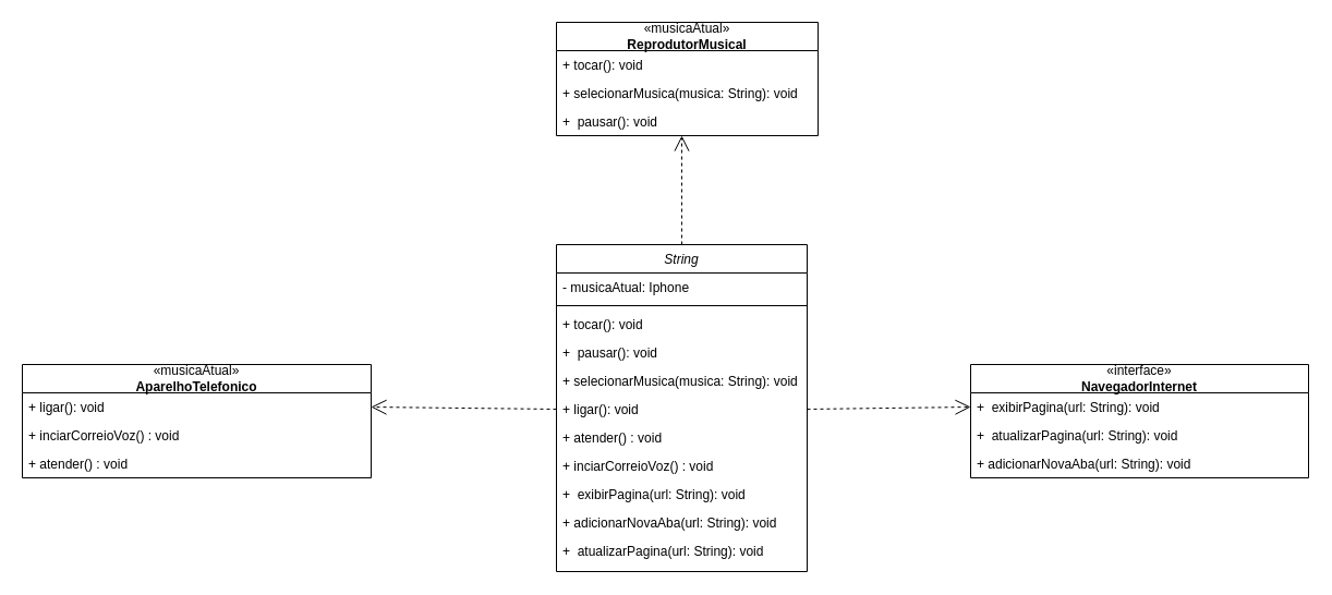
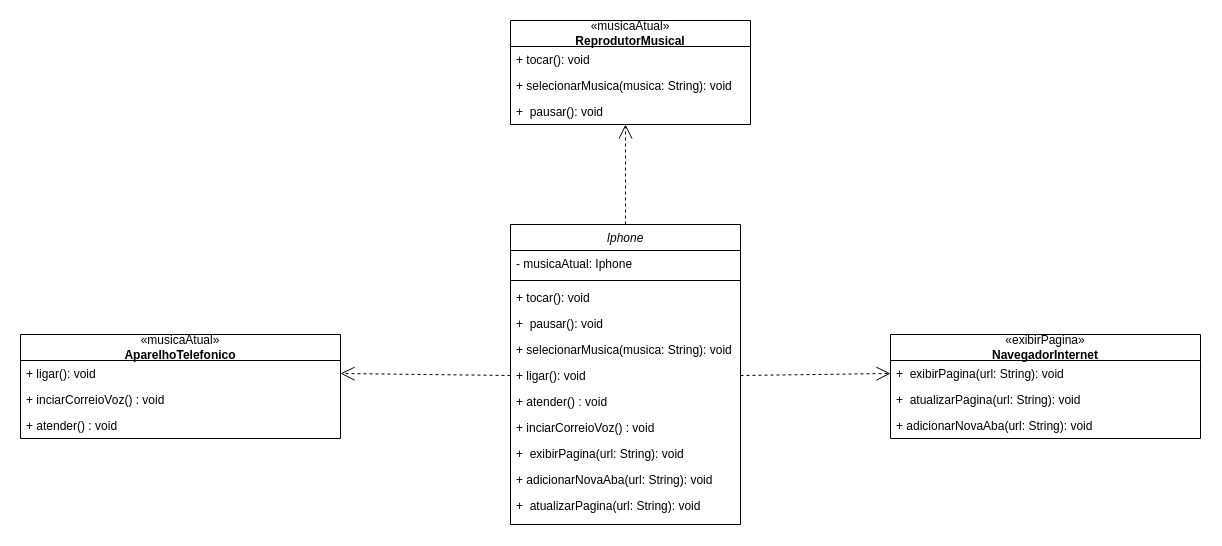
  <mxCell id="0" />
  <mxCell id="1" parent="0" />
- <mxCell id="2" value="String" style="swimlane;fontStyle=2;align=center;verticalAlign=top;childLayout=stackLayout;horizontal=1;startSize=26;horizontalStack=0;resizeParent=1;resizeLast=0;collapsible=1;marginBottom=0;rounded=0;shadow=0;strokeWidth=1;" parent="1" vertex="1"><mxGeometry x="510" y="224" width="230" height="300" as="geometry"><mxRectangle x="230" y="140" width="160" height="26" as="alternateBounds" /></mxGeometry></mxCell>
+ <mxCell id="2" value="Iphone" style="swimlane;fontStyle=2;align=center;verticalAlign=top;childLayout=stackLayout;horizontal=1;startSize=26;horizontalStack=0;resizeParent=1;resizeLast=0;collapsible=1;marginBottom=0;rounded=0;shadow=0;strokeWidth=1;" parent="1" vertex="1"><mxGeometry x="510" y="224" width="230" height="300" as="geometry"><mxRectangle x="230" y="140" width="160" height="26" as="alternateBounds" /></mxGeometry></mxCell>
  <mxCell id="3" value="- musicaAtual: Iphone    " style="text;align=left;verticalAlign=top;spacingLeft=4;spacingRight=4;overflow=hidden;rotatable=0;points=[[0,0.5],[1,0.5]];portConstraint=eastwest;" parent="2" vertex="1"><mxGeometry y="26" width="230" height="26" as="geometry" /></mxCell>
  <mxCell id="4" value="" style="line;html=1;strokeWidth=1;align=left;verticalAlign=middle;spacingTop=-1;spacingLeft=3;spacingRight=3;rotatable=0;labelPosition=right;points=[];portConstraint=eastwest;" parent="2" vertex="1"><mxGeometry y="52" width="230" height="8" as="geometry" /></mxCell>
  <mxCell id="5" value="+ tocar(): void    " style="text;align=left;verticalAlign=top;spacingLeft=4;spacingRight=4;overflow=hidden;rotatable=0;points=[[0,0.5],[1,0.5]];portConstraint=eastwest;" parent="2" vertex="1"><mxGeometry y="60" width="230" height="26" as="geometry" /></mxCell>
  <mxCell id="6" value="+  pausar(): void    " style="text;align=left;verticalAlign=top;spacingLeft=4;spacingRight=4;overflow=hidden;rotatable=0;points=[[0,0.5],[1,0.5]];portConstraint=eastwest;" vertex="1" parent="2"><mxGeometry y="86" width="230" height="26" as="geometry" /></mxCell>
  <mxCell id="7" value="+ selecionarMusica(musica: String): void" style="text;align=left;verticalAlign=top;spacingLeft=4;spacingRight=4;overflow=hidden;rotatable=0;points=[[0,0.5],[1,0.5]];portConstraint=eastwest;" vertex="1" parent="2"><mxGeometry y="112" width="230" height="26" as="geometry" /></mxCell>
  <mxCell id="8" value="+ ligar(): void&#10;    " style="text;align=left;verticalAlign=top;spacingLeft=4;spacingRight=4;overflow=hidden;rotatable=0;points=[[0,0.5],[1,0.5]];portConstraint=eastwest;" vertex="1" parent="2"><mxGeometry y="138" width="230" height="26" as="geometry" /></mxCell>
  <mxCell id="9" value="+ atender() : void&#10;   " style="text;align=left;verticalAlign=top;spacingLeft=4;spacingRight=4;overflow=hidden;rotatable=0;points=[[0,0.5],[1,0.5]];portConstraint=eastwest;" vertex="1" parent="2"><mxGeometry y="164" width="230" height="26" as="geometry" /></mxCell>
  <mxCell id="10" value="+ inciarCorreioVoz() : void&#10;  " style="text;align=left;verticalAlign=top;spacingLeft=4;spacingRight=4;overflow=hidden;rotatable=0;points=[[0,0.5],[1,0.5]];portConstraint=eastwest;" vertex="1" parent="2"><mxGeometry y="190" width="230" height="26" as="geometry" /></mxCell>
  <mxCell id="11" value="+  exibirPagina(url: String): void&#10;    " style="text;align=left;verticalAlign=top;spacingLeft=4;spacingRight=4;overflow=hidden;rotatable=0;points=[[0,0.5],[1,0.5]];portConstraint=eastwest;" vertex="1" parent="2"><mxGeometry y="216" width="230" height="26" as="geometry" /></mxCell>
  <mxCell id="12" value="+ adicionarNovaAba(url: String): void&#10;    " style="text;align=left;verticalAlign=top;spacingLeft=4;spacingRight=4;overflow=hidden;rotatable=0;points=[[0,0.5],[1,0.5]];portConstraint=eastwest;" vertex="1" parent="2"><mxGeometry y="242" width="230" height="26" as="geometry" /></mxCell>
  <mxCell id="13" value="+  atualizarPagina(url: String): void&#10;    " style="text;align=left;verticalAlign=top;spacingLeft=4;spacingRight=4;overflow=hidden;rotatable=0;points=[[0,0.5],[1,0.5]];portConstraint=eastwest;" vertex="1" parent="2"><mxGeometry y="268" width="230" height="26" as="geometry" /></mxCell>
  <mxCell id="14" value="«musicaAtual»&lt;br style=&quot;border-color: var(--border-color);&quot;&gt;&lt;b&gt;ReprodutorMusical&lt;/b&gt;" style="swimlane;fontStyle=0;childLayout=stackLayout;horizontal=1;startSize=26;fillColor=none;horizontalStack=0;resizeParent=1;resizeParentMax=0;resizeLast=0;collapsible=1;marginBottom=0;whiteSpace=wrap;html=1;" vertex="1" parent="1"><mxGeometry x="510" y="20" width="240" height="104" as="geometry" /></mxCell>
  <mxCell id="15" value="+ tocar(): void    " style="text;align=left;verticalAlign=top;spacingLeft=4;spacingRight=4;overflow=hidden;rotatable=0;points=[[0,0.5],[1,0.5]];portConstraint=eastwest;" vertex="1" parent="14"><mxGeometry y="26" width="240" height="26" as="geometry" /></mxCell>
  <mxCell id="16" value="+ selecionarMusica(musica: String): void" style="text;align=left;verticalAlign=top;spacingLeft=4;spacingRight=4;overflow=hidden;rotatable=0;points=[[0,0.5],[1,0.5]];portConstraint=eastwest;" vertex="1" parent="14"><mxGeometry y="52" width="240" height="26" as="geometry" /></mxCell>
  <mxCell id="17" value="+  pausar(): void    " style="text;align=left;verticalAlign=top;spacingLeft=4;spacingRight=4;overflow=hidden;rotatable=0;points=[[0,0.5],[1,0.5]];portConstraint=eastwest;" vertex="1" parent="14"><mxGeometry y="78" width="240" height="26" as="geometry" /></mxCell>
  <mxCell id="18" value="«musicaAtual»&lt;br style=&quot;border-color: var(--border-color);&quot;&gt;&lt;b&gt;AparelhoTelefonico&lt;/b&gt;" style="swimlane;fontStyle=0;childLayout=stackLayout;horizontal=1;startSize=26;fillColor=none;horizontalStack=0;resizeParent=1;resizeParentMax=0;resizeLast=0;collapsible=1;marginBottom=0;whiteSpace=wrap;html=1;" vertex="1" parent="1"><mxGeometry x="20" y="334" width="320" height="104" as="geometry" /></mxCell>
  <mxCell id="19" value="+ ligar(): void&#10;    " style="text;align=left;verticalAlign=top;spacingLeft=4;spacingRight=4;overflow=hidden;rotatable=0;points=[[0,0.5],[1,0.5]];portConstraint=eastwest;" vertex="1" parent="18"><mxGeometry y="26" width="320" height="26" as="geometry" /></mxCell>
  <mxCell id="20" value="+ inciarCorreioVoz() : void&#10;  " style="text;align=left;verticalAlign=top;spacingLeft=4;spacingRight=4;overflow=hidden;rotatable=0;points=[[0,0.5],[1,0.5]];portConstraint=eastwest;" vertex="1" parent="18"><mxGeometry y="52" width="320" height="26" as="geometry" /></mxCell>
  <mxCell id="21" value="+ atender() : void&#10;   " style="text;align=left;verticalAlign=top;spacingLeft=4;spacingRight=4;overflow=hidden;rotatable=0;points=[[0,0.5],[1,0.5]];portConstraint=eastwest;" vertex="1" parent="18"><mxGeometry y="78" width="320" height="26" as="geometry" /></mxCell>
- <mxCell id="22" value="«interface»&lt;br&gt;&lt;b&gt;NavegadorInternet&lt;/b&gt;" style="swimlane;fontStyle=0;childLayout=stackLayout;horizontal=1;startSize=26;fillColor=none;horizontalStack=0;resizeParent=1;resizeParentMax=0;resizeLast=0;collapsible=1;marginBottom=0;whiteSpace=wrap;html=1;" vertex="1" parent="1"><mxGeometry x="890" y="334" width="310" height="104" as="geometry" /></mxCell>
+ <mxCell id="22" value="«exibirPagina»&lt;br&gt;&lt;b&gt;NavegadorInternet&lt;/b&gt;" style="swimlane;fontStyle=0;childLayout=stackLayout;horizontal=1;startSize=26;fillColor=none;horizontalStack=0;resizeParent=1;resizeParentMax=0;resizeLast=0;collapsible=1;marginBottom=0;whiteSpace=wrap;html=1;" vertex="1" parent="1"><mxGeometry x="890" y="334" width="310" height="104" as="geometry" /></mxCell>
  <mxCell id="23" value="+  exibirPagina(url: String): void&#10;    " style="text;align=left;verticalAlign=top;spacingLeft=4;spacingRight=4;overflow=hidden;rotatable=0;points=[[0,0.5],[1,0.5]];portConstraint=eastwest;" vertex="1" parent="22"><mxGeometry y="26" width="310" height="26" as="geometry" /></mxCell>
  <mxCell id="24" value="+  atualizarPagina(url: String): void&#10;    " style="text;align=left;verticalAlign=top;spacingLeft=4;spacingRight=4;overflow=hidden;rotatable=0;points=[[0,0.5],[1,0.5]];portConstraint=eastwest;" vertex="1" parent="22"><mxGeometry y="52" width="310" height="26" as="geometry" /></mxCell>
  <mxCell id="25" value="+ adicionarNovaAba(url: String): void&#10;    " style="text;align=left;verticalAlign=top;spacingLeft=4;spacingRight=4;overflow=hidden;rotatable=0;points=[[0,0.5],[1,0.5]];portConstraint=eastwest;" vertex="1" parent="22"><mxGeometry y="78" width="310" height="26" as="geometry" /></mxCell>
  <mxCell id="26" value="" style="endArrow=open;endSize=12;dashed=1;html=1;rounded=0;exitX=0.5;exitY=0;exitDx=0;exitDy=0;" edge="1" parent="1" source="2"><mxGeometry x="0.2" y="-95" width="160" relative="1" as="geometry"><mxPoint x="740" y="174" as="sourcePoint" /><mxPoint x="625" as="targetPoint" y="124" /><mxPoint as="offset" /></mxGeometry></mxCell>
  <mxCell id="27" value="" style="endArrow=open;endSize=12;dashed=1;html=1;rounded=0;exitX=0;exitY=0.5;exitDx=0;exitDy=0;entryX=1;entryY=0.5;entryDx=0;entryDy=0;" edge="1" parent="1" source="8" target="19"><mxGeometry x="-0.049" y="-70" width="160" relative="1" as="geometry"><mxPoint x="730" y="438" as="sourcePoint" /><mxPoint x="930" y="432" as="targetPoint" /><mxPoint as="offset" /></mxGeometry></mxCell>
  <mxCell id="28" value="" style="endArrow=open;endSize=12;dashed=1;html=1;rounded=0;exitX=1;exitY=0.5;exitDx=0;exitDy=0;entryX=0;entryY=0.5;entryDx=0;entryDy=0;" edge="1" parent="1" source="8" target="23"><mxGeometry x="-0.058" y="50" width="160" relative="1" as="geometry"><mxPoint x="760" y="395" as="sourcePoint" /><mxPoint x="960" y="389" as="targetPoint" /><mxPoint as="offset" /></mxGeometry></mxCell>
